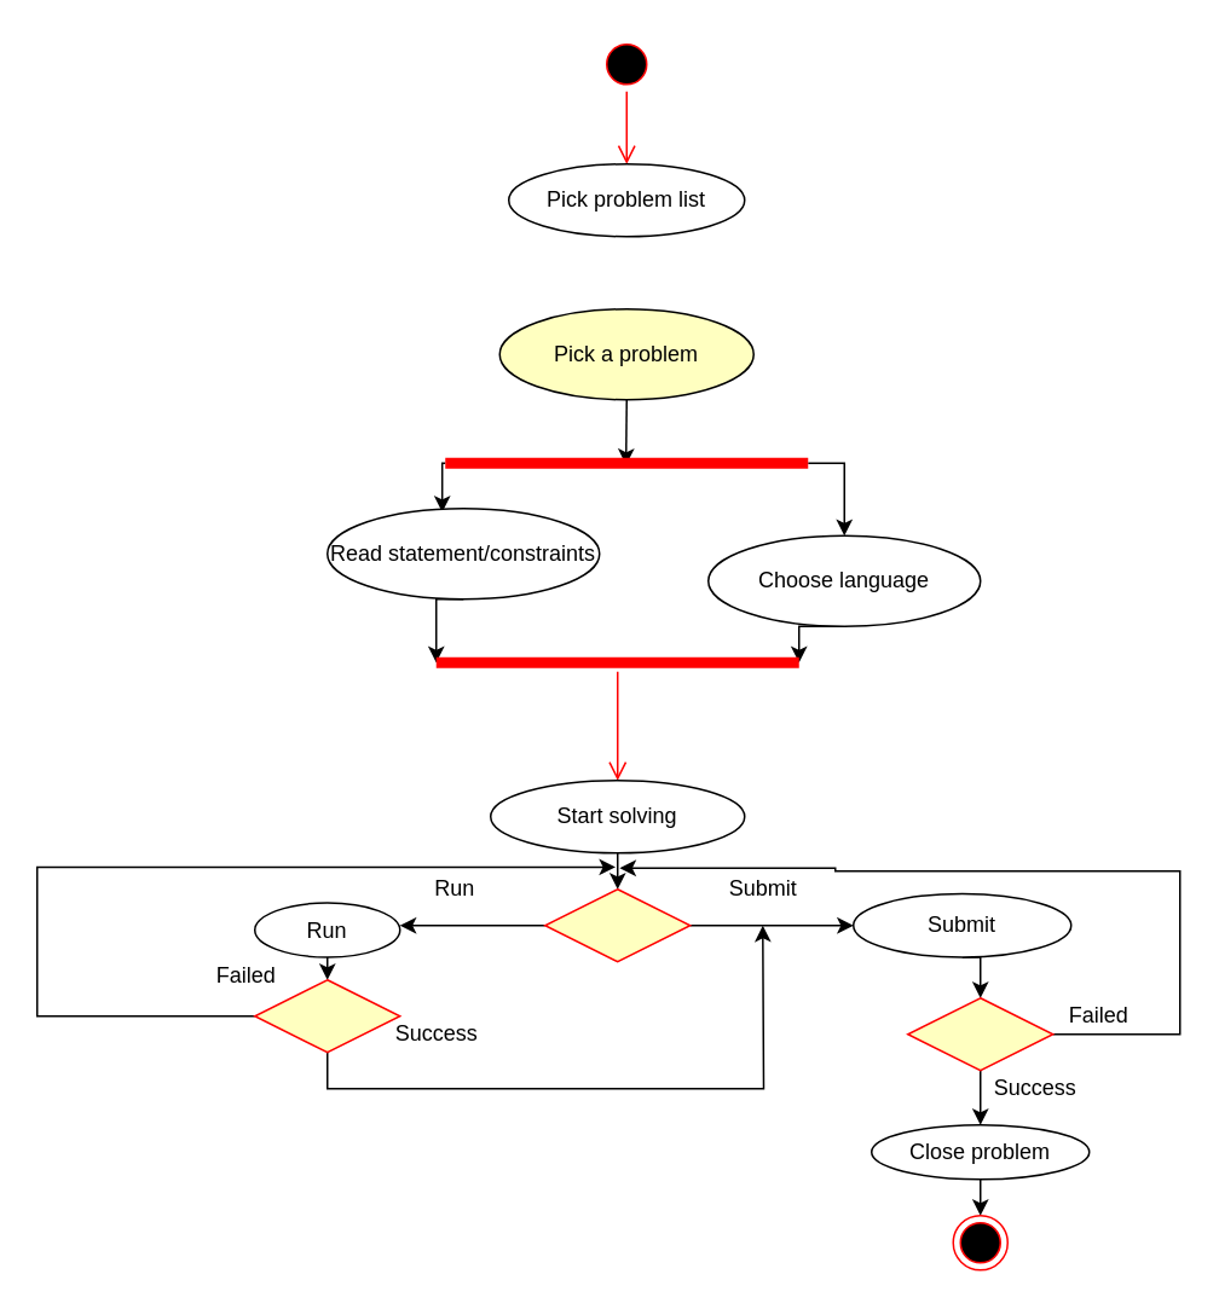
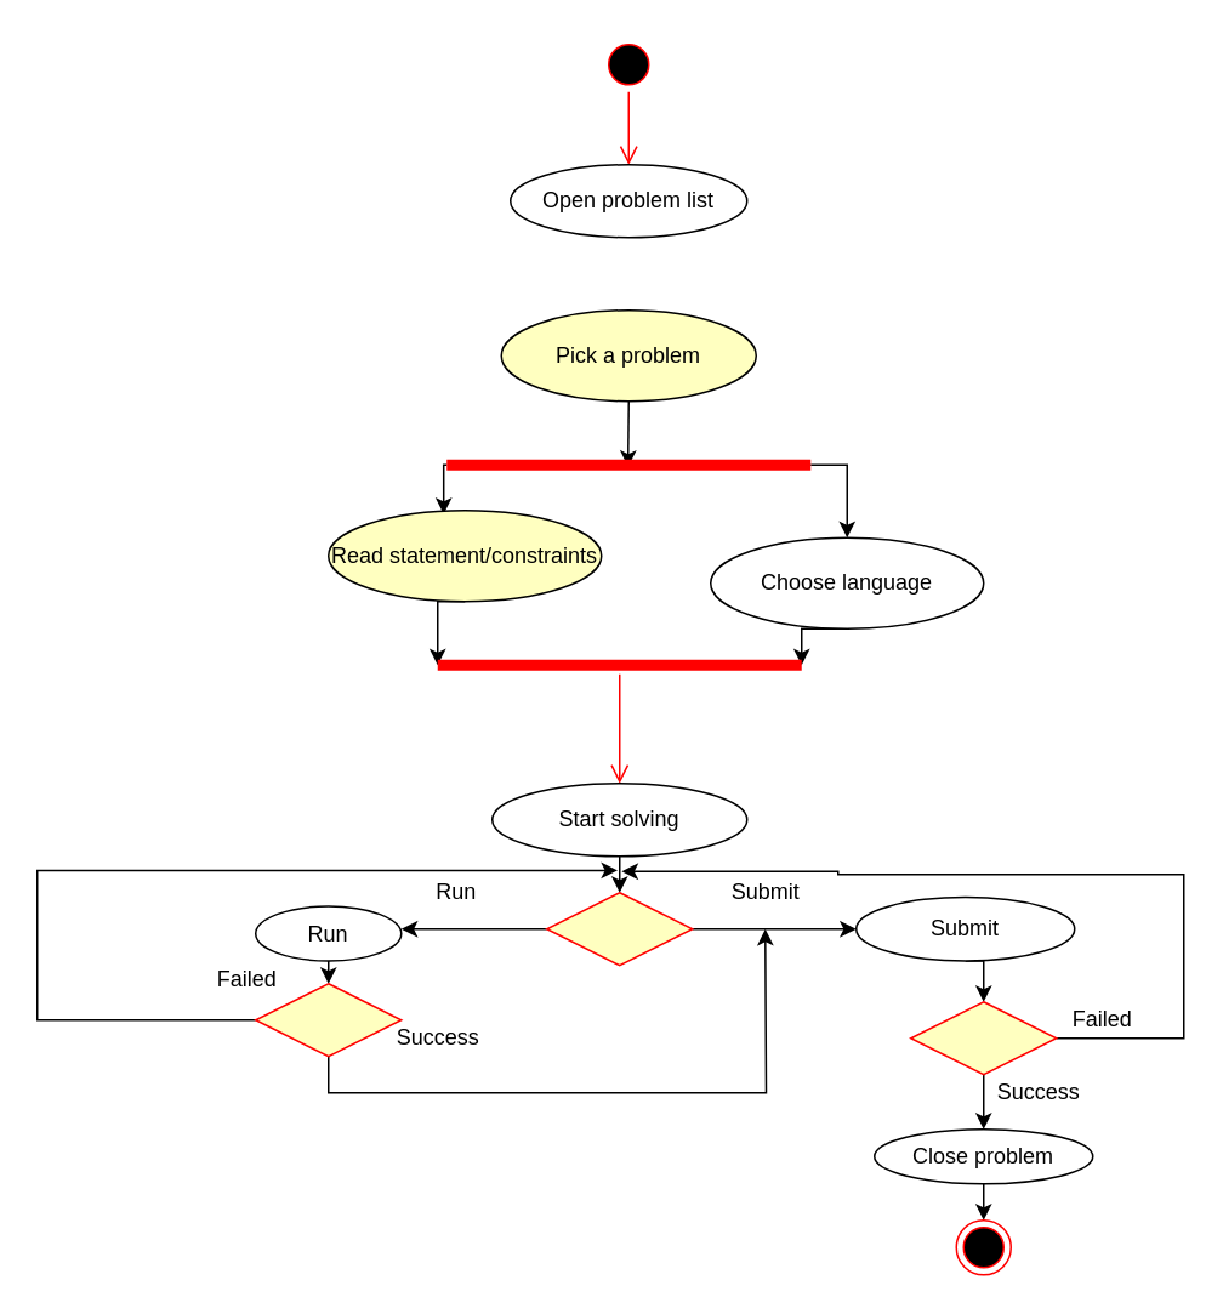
  <mxCell id="0" />
  <mxCell id="1" parent="0" />
  <mxCell id="2" value="" style="ellipse;html=1;shape=startState;fillColor=#000000;strokeColor=#ff0000;" vertex="1" parent="1"><mxGeometry x="330" y="20" width="30" height="30" as="geometry" /></mxCell>
  <mxCell id="3" value="" style="edgeStyle=orthogonalEdgeStyle;html=1;verticalAlign=bottom;endArrow=open;endSize=8;strokeColor=#ff0000;rounded=0;" edge="1" source="2" parent="1"><mxGeometry relative="1" as="geometry"><mxPoint x="345" y="90" as="targetPoint" /></mxGeometry></mxCell>
- <mxCell id="4" value="Pick problem list" style="ellipse;whiteSpace=wrap;html=1;" vertex="1" parent="1"><mxGeometry x="280" y="90" width="130" height="40" as="geometry" /></mxCell>
+ <mxCell id="4" value="Open problem list" style="ellipse;whiteSpace=wrap;html=1;" vertex="1" parent="1"><mxGeometry x="280" y="90" width="130" height="40" as="geometry" /></mxCell>
  <mxCell id="5" style="edgeStyle=orthogonalEdgeStyle;rounded=0;orthogonalLoop=1;jettySize=auto;html=1;exitX=0.5;exitY=1;exitDx=0;exitDy=0;entryX=0.498;entryY=0.6;entryDx=0;entryDy=0;entryPerimeter=0;" edge="1" parent="1" source="6" target="9"><mxGeometry relative="1" as="geometry" /></mxCell>
  <mxCell id="6" value="Pick a problem" style="ellipse;whiteSpace=wrap;html=1;fillColor=#ffffc0;" vertex="1" parent="1"><mxGeometry x="275" y="170" width="140" height="50" as="geometry" /></mxCell>
  <mxCell id="7" style="edgeStyle=orthogonalEdgeStyle;rounded=0;orthogonalLoop=1;jettySize=auto;html=1;exitX=0;exitY=0.5;exitDx=0;exitDy=0;exitPerimeter=0;entryX=0.422;entryY=0.04;entryDx=0;entryDy=0;entryPerimeter=0;" edge="1" parent="1" source="9" target="11"><mxGeometry relative="1" as="geometry" /></mxCell>
  <mxCell id="8" style="edgeStyle=orthogonalEdgeStyle;rounded=0;orthogonalLoop=1;jettySize=auto;html=1;exitX=1;exitY=0.5;exitDx=0;exitDy=0;exitPerimeter=0;entryX=0.5;entryY=0;entryDx=0;entryDy=0;" edge="1" parent="1" source="9" target="13"><mxGeometry relative="1" as="geometry" /></mxCell>
  <mxCell id="9" value="" style="shape=line;html=1;strokeWidth=6;strokeColor=#ff0000;" vertex="1" parent="1"><mxGeometry x="245" y="250" width="200" height="10" as="geometry" /></mxCell>
  <mxCell id="10" style="edgeStyle=orthogonalEdgeStyle;rounded=0;orthogonalLoop=1;jettySize=auto;html=1;exitX=0.5;exitY=1;exitDx=0;exitDy=0;entryX=0;entryY=0.5;entryDx=0;entryDy=0;entryPerimeter=0;" edge="1" parent="1" source="11" target="14"><mxGeometry relative="1" as="geometry" /></mxCell>
- <mxCell id="11" value="Read statement/constraints" style="ellipse;whiteSpace=wrap;html=1;" vertex="1" parent="1"><mxGeometry x="180" y="280" width="150" height="50" as="geometry" /></mxCell>
+ <mxCell id="11" value="Read statement/constraints" style="ellipse;whiteSpace=wrap;html=1;fillColor=#ffffc0;" vertex="1" parent="1"><mxGeometry x="180" y="280" width="150" height="50" as="geometry" /></mxCell>
  <mxCell id="12" style="edgeStyle=orthogonalEdgeStyle;rounded=0;orthogonalLoop=1;jettySize=auto;html=1;exitX=0.5;exitY=1;exitDx=0;exitDy=0;entryX=1;entryY=0.5;entryDx=0;entryDy=0;entryPerimeter=0;" edge="1" parent="1" source="13" target="14"><mxGeometry relative="1" as="geometry" /></mxCell>
  <mxCell id="13" value="Choose language" style="ellipse;whiteSpace=wrap;html=1;" vertex="1" parent="1"><mxGeometry x="390" y="295" width="150" height="50" as="geometry" /></mxCell>
  <mxCell id="14" value="" style="shape=line;html=1;strokeWidth=6;strokeColor=#ff0000;" vertex="1" parent="1"><mxGeometry x="240" y="360" width="200" height="10" as="geometry" /></mxCell>
  <mxCell id="15" value="" style="edgeStyle=orthogonalEdgeStyle;html=1;verticalAlign=bottom;endArrow=open;endSize=8;strokeColor=#ff0000;rounded=0;" edge="1" source="14" parent="1" target="17"><mxGeometry relative="1" as="geometry"><mxPoint x="340" y="410" as="targetPoint" /></mxGeometry></mxCell>
  <mxCell id="16" style="edgeStyle=orthogonalEdgeStyle;rounded=0;orthogonalLoop=1;jettySize=auto;html=1;exitX=0.5;exitY=1;exitDx=0;exitDy=0;entryX=0.5;entryY=0;entryDx=0;entryDy=0;" edge="1" parent="1" source="17" target="20"><mxGeometry relative="1" as="geometry" /></mxCell>
  <mxCell id="17" value="Start solving" style="ellipse;whiteSpace=wrap;html=1;" vertex="1" parent="1"><mxGeometry x="270" y="430" width="140" height="40" as="geometry" /></mxCell>
  <mxCell id="18" style="edgeStyle=orthogonalEdgeStyle;rounded=0;orthogonalLoop=1;jettySize=auto;html=1;exitX=1;exitY=0.5;exitDx=0;exitDy=0;" edge="1" parent="1" source="20"><mxGeometry relative="1" as="geometry"><mxPoint x="470" y="510" as="targetPoint" /></mxGeometry></mxCell>
  <mxCell id="19" style="edgeStyle=orthogonalEdgeStyle;rounded=0;orthogonalLoop=1;jettySize=auto;html=1;exitX=0;exitY=0.5;exitDx=0;exitDy=0;" edge="1" parent="1" source="20"><mxGeometry relative="1" as="geometry"><mxPoint x="220" y="510" as="targetPoint" /></mxGeometry></mxCell>
  <mxCell id="20" value="" style="rhombus;whiteSpace=wrap;html=1;fillColor=#ffffc0;strokeColor=#ff0000;" vertex="1" parent="1"><mxGeometry x="300" y="490" width="80" height="40" as="geometry" /></mxCell>
  <mxCell id="21" value="Submit" style="text;html=1;resizable=0;autosize=1;align=center;verticalAlign=middle;points=[];fillColor=none;strokeColor=none;rounded=0;" vertex="1" parent="1"><mxGeometry x="395" y="480" width="50" height="20" as="geometry" /></mxCell>
  <mxCell id="22" value="Run" style="text;html=1;resizable=0;autosize=1;align=center;verticalAlign=middle;points=[];fillColor=none;strokeColor=none;rounded=0;" vertex="1" parent="1"><mxGeometry x="230" y="480" width="40" height="20" as="geometry" /></mxCell>
  <mxCell id="23" style="edgeStyle=orthogonalEdgeStyle;rounded=0;orthogonalLoop=1;jettySize=auto;html=1;exitX=0.5;exitY=1;exitDx=0;exitDy=0;entryX=0.5;entryY=0;entryDx=0;entryDy=0;" edge="1" parent="1" source="24" target="27"><mxGeometry relative="1" as="geometry" /></mxCell>
  <mxCell id="24" value="Submit" style="ellipse;whiteSpace=wrap;html=1;" vertex="1" parent="1"><mxGeometry x="470" y="492.5" width="120" height="35" as="geometry" /></mxCell>
  <mxCell id="25" style="edgeStyle=orthogonalEdgeStyle;rounded=0;orthogonalLoop=1;jettySize=auto;html=1;exitX=1;exitY=0.5;exitDx=0;exitDy=0;entryX=0.508;entryY=1.209;entryDx=0;entryDy=0;entryPerimeter=0;" edge="1" parent="1" source="27" target="17"><mxGeometry relative="1" as="geometry"><mxPoint x="460" y="480" as="targetPoint" /><Array as="points"><mxPoint x="650" y="570" /><mxPoint x="650" y="480" /><mxPoint x="460" y="480" /><mxPoint x="460" y="478" /></Array></mxGeometry></mxCell>
  <mxCell id="26" style="edgeStyle=orthogonalEdgeStyle;rounded=0;orthogonalLoop=1;jettySize=auto;html=1;exitX=0.5;exitY=1;exitDx=0;exitDy=0;" edge="1" parent="1" source="27"><mxGeometry relative="1" as="geometry"><mxPoint x="540" y="620" as="targetPoint" /></mxGeometry></mxCell>
  <mxCell id="27" value="" style="rhombus;whiteSpace=wrap;html=1;fillColor=#ffffc0;strokeColor=#ff0000;" vertex="1" parent="1"><mxGeometry x="500" y="550" width="80" height="40" as="geometry" /></mxCell>
  <mxCell id="28" value="Failed" style="text;html=1;resizable=0;autosize=1;align=center;verticalAlign=middle;points=[];fillColor=none;strokeColor=none;rounded=0;" vertex="1" parent="1"><mxGeometry x="580" y="550" width="50" height="20" as="geometry" /></mxCell>
  <mxCell id="29" value="Success" style="text;html=1;resizable=0;autosize=1;align=center;verticalAlign=middle;points=[];fillColor=none;strokeColor=none;rounded=0;" vertex="1" parent="1"><mxGeometry x="540" y="590" width="60" height="20" as="geometry" /></mxCell>
  <mxCell id="30" style="edgeStyle=orthogonalEdgeStyle;rounded=0;orthogonalLoop=1;jettySize=auto;html=1;exitX=0.5;exitY=1;exitDx=0;exitDy=0;entryX=0.5;entryY=0;entryDx=0;entryDy=0;" edge="1" parent="1" source="31" target="39"><mxGeometry relative="1" as="geometry" /></mxCell>
  <mxCell id="31" value="Close problem" style="ellipse;whiteSpace=wrap;html=1;" vertex="1" parent="1"><mxGeometry x="480" y="620" width="120" height="30" as="geometry" /></mxCell>
  <mxCell id="32" style="edgeStyle=orthogonalEdgeStyle;rounded=0;orthogonalLoop=1;jettySize=auto;html=1;exitX=0.5;exitY=1;exitDx=0;exitDy=0;entryX=0.5;entryY=0;entryDx=0;entryDy=0;" edge="1" parent="1" source="33" target="36"><mxGeometry relative="1" as="geometry" /></mxCell>
  <mxCell id="33" value="Run" style="ellipse;whiteSpace=wrap;html=1;" vertex="1" parent="1"><mxGeometry x="140" y="497.5" width="80" height="30" as="geometry" /></mxCell>
  <mxCell id="34" style="edgeStyle=orthogonalEdgeStyle;rounded=0;orthogonalLoop=1;jettySize=auto;html=1;exitX=0;exitY=0.5;exitDx=0;exitDy=0;entryX=0.492;entryY=1.194;entryDx=0;entryDy=0;entryPerimeter=0;" edge="1" parent="1" source="36" target="17"><mxGeometry relative="1" as="geometry"><mxPoint x="20" y="470" as="targetPoint" /><Array as="points"><mxPoint x="20" y="560" /><mxPoint x="20" y="478" /></Array></mxGeometry></mxCell>
  <mxCell id="35" style="edgeStyle=orthogonalEdgeStyle;rounded=0;orthogonalLoop=1;jettySize=auto;html=1;exitX=0.5;exitY=1;exitDx=0;exitDy=0;" edge="1" parent="1" source="36"><mxGeometry relative="1" as="geometry"><mxPoint x="420" y="510" as="targetPoint" /></mxGeometry></mxCell>
  <mxCell id="36" value="" style="rhombus;whiteSpace=wrap;html=1;fillColor=#ffffc0;strokeColor=#ff0000;" vertex="1" parent="1"><mxGeometry x="140" y="540" width="80" height="40" as="geometry" /></mxCell>
  <mxCell id="37" value="Failed" style="text;html=1;resizable=0;autosize=1;align=center;verticalAlign=middle;points=[];fillColor=none;strokeColor=none;rounded=0;" vertex="1" parent="1"><mxGeometry x="110" y="527.5" width="50" height="20" as="geometry" /></mxCell>
  <mxCell id="38" value="Success" style="text;html=1;resizable=0;autosize=1;align=center;verticalAlign=middle;points=[];fillColor=none;strokeColor=none;rounded=0;" vertex="1" parent="1"><mxGeometry x="210" y="560" width="60" height="20" as="geometry" /></mxCell>
  <mxCell id="39" value="" style="ellipse;html=1;shape=endState;fillColor=#000000;strokeColor=#ff0000;" vertex="1" parent="1"><mxGeometry x="525" y="670" width="30" height="30" as="geometry" /></mxCell>
